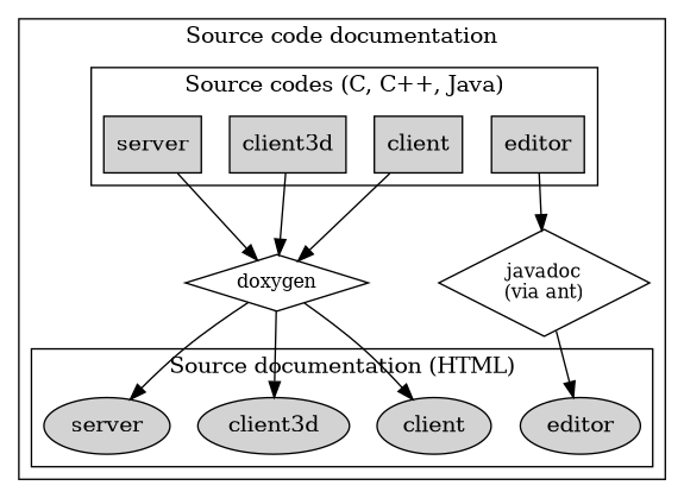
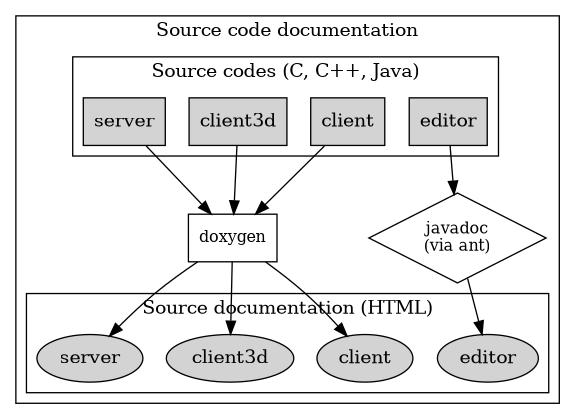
  digraph {
    compound=true
    node [fillcolor=lightgray shape=box style=filled]
    n1 [label=client]
    n2 [label=client3d]
    n3 [label=editor]
    n4 [label=server]
    n5 [label=client shape=ellipse]
    n6 [label=client3d shape=ellipse]
    n7 [label=editor shape=ellipse]
    n8 [label=server shape=ellipse]
-   doxygen [fontsize=12 shape=diamond fillcolor="" style=""]
+   doxygen [fontsize=12 fillcolor="" style=""]
    "javadoc\n(via ant)" [fontsize=12 shape=diamond fillcolor="" style=""]
    subgraph cluster_1 {
      label="Source code documentation"
      doxygen
      "javadoc\n(via ant)"
      subgraph cluster_2 {
        label="Source codes (C, C++, Java)"
        n1
        n2
        n3
        n4
      }
      subgraph cluster_3 {
        label="Source documentation (HTML)"
        n5
        n6
        n7
        n8
      }
    }
    n1 -> doxygen
    n2 -> doxygen
    n3 -> "javadoc\n(via ant)"
    n4 -> doxygen
    doxygen -> n5
    doxygen -> n6
    doxygen -> n8
    "javadoc\n(via ant)" -> n7
  }
